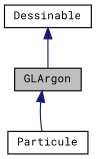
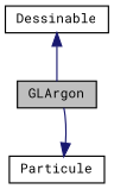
  digraph {
    fontname="Roboto Mono"
    node [color=black fillcolor=white fontname="Roboto Mono" fontsize=10 shape=record style=filled]
    edge [color=midnightblue dir=back fontname="Roboto Mono" fontsize=10 labelfontname=Helvetica labelfontsize=10 style=solid]
    n1 [fillcolor=grey75 fontcolor=black height=0.2 label=GLArgon width=0.4]
    n2 [height=0.2 label=Particule width=0.4]
    n3 [height=0.2 label=Dessinable width=0.4]
-   n1 -> n2
+   n2 -> n1
    n3 -> n1
  }
